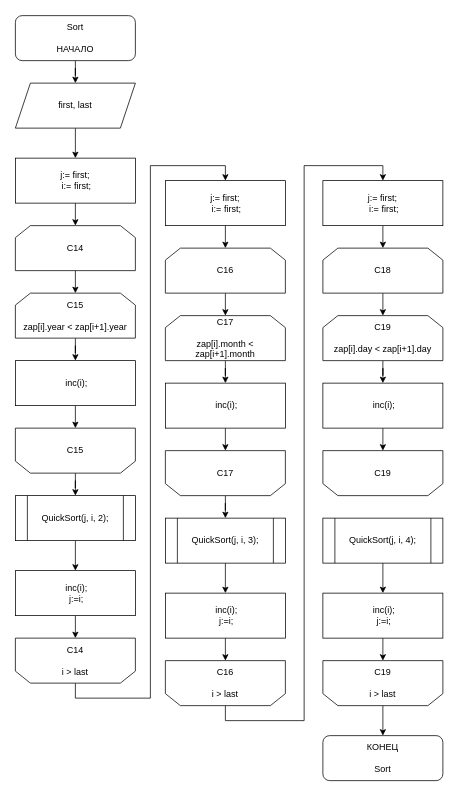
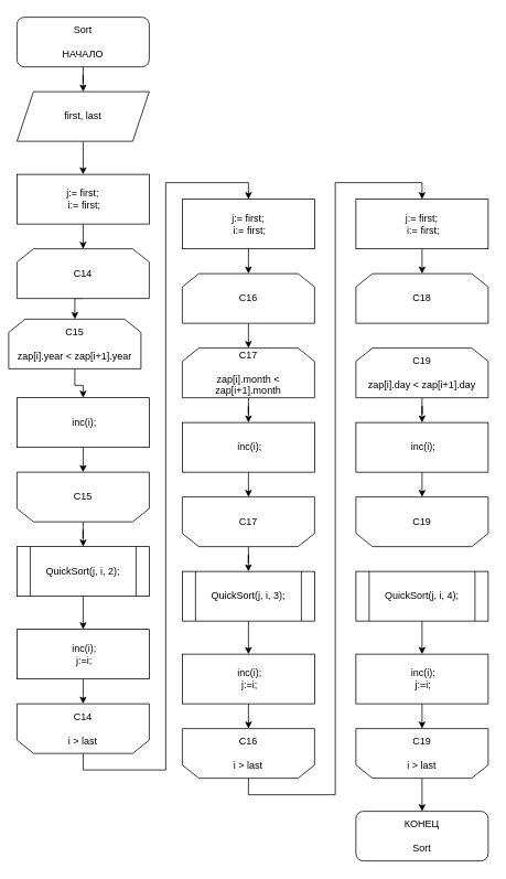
  <mxCell id="0" />
  <mxCell id="1" parent="0" />
  <mxCell id="2" style="edgeStyle=orthogonalEdgeStyle;rounded=0;orthogonalLoop=1;jettySize=auto;html=1;exitX=0.5;exitY=1;exitDx=0;exitDy=0;" parent="1" source="3" target="5" edge="1"><mxGeometry relative="1" as="geometry" /></mxCell>
  <mxCell id="3" value="Sort&lt;br&gt;&lt;br&gt;НАЧАЛО" style="rounded=1;whiteSpace=wrap;html=1;" parent="1" vertex="1"><mxGeometry x="20" y="20" width="160" height="60" as="geometry" /></mxCell>
  <mxCell id="4" style="edgeStyle=orthogonalEdgeStyle;rounded=0;orthogonalLoop=1;jettySize=auto;html=1;exitX=0.5;exitY=1;exitDx=0;exitDy=0;entryX=0.5;entryY=0;entryDx=0;entryDy=0;" parent="1" source="5" target="7" edge="1"><mxGeometry relative="1" as="geometry" /></mxCell>
  <mxCell id="5" value="first, last" style="shape=parallelogram;perimeter=parallelogramPerimeter;whiteSpace=wrap;html=1;fixedSize=1;" parent="1" vertex="1"><mxGeometry x="20" y="110" width="160" height="60" as="geometry" /></mxCell>
  <mxCell id="6" style="edgeStyle=orthogonalEdgeStyle;rounded=0;orthogonalLoop=1;jettySize=auto;html=1;exitX=0.5;exitY=1;exitDx=0;exitDy=0;entryX=0.5;entryY=0;entryDx=0;entryDy=0;" parent="1" source="7" target="9" edge="1"><mxGeometry relative="1" as="geometry" /></mxCell>
  <mxCell id="7" value="&lt;div&gt;j:= first;&lt;/div&gt;&lt;div&gt;&amp;nbsp;i:= first;&lt;/div&gt;" style="rounded=0;whiteSpace=wrap;html=1;" parent="1" vertex="1"><mxGeometry x="20" y="210" width="160" height="60" as="geometry" /></mxCell>
  <mxCell id="8" style="edgeStyle=orthogonalEdgeStyle;rounded=0;orthogonalLoop=1;jettySize=auto;html=1;exitX=0.5;exitY=1;exitDx=0;exitDy=0;entryX=0.5;entryY=0;entryDx=0;entryDy=0;" parent="1" source="9" target="11" edge="1"><mxGeometry relative="1" as="geometry" /></mxCell>
  <mxCell id="9" value="C14" style="shape=loopLimit;whiteSpace=wrap;html=1;" parent="1" vertex="1"><mxGeometry x="20" y="300" width="160" height="60" as="geometry" /></mxCell>
  <mxCell id="10" style="edgeStyle=orthogonalEdgeStyle;rounded=0;orthogonalLoop=1;jettySize=auto;html=1;exitX=0.5;exitY=1;exitDx=0;exitDy=0;" parent="1" source="11" target="13" edge="1"><mxGeometry relative="1" as="geometry" /></mxCell>
- <mxCell id="11" value="C15&lt;br&gt;&lt;br&gt;zap[i].year &amp;lt; zap[i+1].year" style="shape=loopLimit;whiteSpace=wrap;html=1;" parent="1" vertex="1"><mxGeometry x="20" y="390" width="160" height="60" as="geometry" /></mxCell>
+ <mxCell id="11" value="C15&lt;br&gt;&lt;br&gt;zap[i].year &amp;lt; zap[i+1].year" style="shape=loopLimit;whiteSpace=wrap;html=1;" parent="1" vertex="1"><mxGeometry x="10" y="385" width="160" height="60" as="geometry" /></mxCell>
  <mxCell id="12" style="edgeStyle=orthogonalEdgeStyle;rounded=0;orthogonalLoop=1;jettySize=auto;html=1;exitX=0.5;exitY=1;exitDx=0;exitDy=0;entryX=0.5;entryY=1;entryDx=0;entryDy=0;" parent="1" source="13" target="15" edge="1"><mxGeometry relative="1" as="geometry" /></mxCell>
  <mxCell id="13" value="&amp;nbsp;inc(i);" style="rounded=0;whiteSpace=wrap;html=1;" parent="1" vertex="1"><mxGeometry x="20" y="480" width="160" height="60" as="geometry" /></mxCell>
  <mxCell id="14" style="edgeStyle=orthogonalEdgeStyle;rounded=0;orthogonalLoop=1;jettySize=auto;html=1;exitX=0.5;exitY=0;exitDx=0;exitDy=0;" parent="1" source="15" target="17" edge="1"><mxGeometry relative="1" as="geometry" /></mxCell>
  <mxCell id="15" value="C15" style="shape=loopLimit;whiteSpace=wrap;html=1;direction=west;" parent="1" vertex="1"><mxGeometry x="20" y="570" width="160" height="60" as="geometry" /></mxCell>
  <mxCell id="16" style="edgeStyle=orthogonalEdgeStyle;rounded=0;orthogonalLoop=1;jettySize=auto;html=1;exitX=0.5;exitY=1;exitDx=0;exitDy=0;" parent="1" source="17" target="19" edge="1"><mxGeometry relative="1" as="geometry" /></mxCell>
  <mxCell id="17" value="QuickSort(j, i, 2);" style="shape=process;whiteSpace=wrap;html=1;backgroundOutline=1;" parent="1" vertex="1"><mxGeometry x="20" y="660" width="160" height="60" as="geometry" /></mxCell>
  <mxCell id="18" style="edgeStyle=orthogonalEdgeStyle;rounded=0;orthogonalLoop=1;jettySize=auto;html=1;exitX=0.5;exitY=1;exitDx=0;exitDy=0;entryX=0.5;entryY=1;entryDx=0;entryDy=0;" parent="1" source="19" target="21" edge="1"><mxGeometry relative="1" as="geometry" /></mxCell>
  <mxCell id="19" value="&amp;nbsp;inc(i);&lt;br&gt;&amp;nbsp;j:=i;" style="rounded=0;whiteSpace=wrap;html=1;" parent="1" vertex="1"><mxGeometry x="20" y="760" width="160" height="60" as="geometry" /></mxCell>
  <mxCell id="20" style="edgeStyle=orthogonalEdgeStyle;rounded=0;orthogonalLoop=1;jettySize=auto;html=1;exitX=0.5;exitY=0;exitDx=0;exitDy=0;entryX=0.5;entryY=0;entryDx=0;entryDy=0;" parent="1" source="21" target="23" edge="1"><mxGeometry relative="1" as="geometry" /></mxCell>
  <mxCell id="21" value="C14&lt;br&gt;&lt;br&gt;i &amp;gt; last" style="shape=loopLimit;whiteSpace=wrap;html=1;direction=west;" parent="1" vertex="1"><mxGeometry x="20" y="850" width="160" height="60" as="geometry" /></mxCell>
  <mxCell id="22" style="edgeStyle=orthogonalEdgeStyle;rounded=0;orthogonalLoop=1;jettySize=auto;html=1;exitX=0.5;exitY=1;exitDx=0;exitDy=0;entryX=0.5;entryY=0;entryDx=0;entryDy=0;" parent="1" source="23" target="25" edge="1"><mxGeometry relative="1" as="geometry" /></mxCell>
  <mxCell id="23" value="&lt;div&gt;j:= first;&lt;/div&gt;&lt;div&gt;&amp;nbsp;i:= first;&lt;/div&gt;" style="rounded=0;whiteSpace=wrap;html=1;" parent="1" vertex="1"><mxGeometry x="220" y="240" width="160" height="60" as="geometry" /></mxCell>
  <mxCell id="24" style="edgeStyle=orthogonalEdgeStyle;rounded=0;orthogonalLoop=1;jettySize=auto;html=1;exitX=0.5;exitY=1;exitDx=0;exitDy=0;entryX=0.5;entryY=0;entryDx=0;entryDy=0;" parent="1" source="25" target="27" edge="1"><mxGeometry relative="1" as="geometry" /></mxCell>
  <mxCell id="25" value="C16" style="shape=loopLimit;whiteSpace=wrap;html=1;" parent="1" vertex="1"><mxGeometry x="220" y="330" width="160" height="60" as="geometry" /></mxCell>
  <mxCell id="26" style="edgeStyle=orthogonalEdgeStyle;rounded=0;orthogonalLoop=1;jettySize=auto;html=1;exitX=0.5;exitY=1;exitDx=0;exitDy=0;" parent="1" source="27" target="29" edge="1"><mxGeometry relative="1" as="geometry" /></mxCell>
  <mxCell id="27" value="C17&lt;br&gt;&lt;br&gt;zap[i].month &amp;lt; zap[i+1].month" style="shape=loopLimit;whiteSpace=wrap;html=1;" parent="1" vertex="1"><mxGeometry x="220" y="420" width="160" height="60" as="geometry" /></mxCell>
  <mxCell id="28" style="edgeStyle=orthogonalEdgeStyle;rounded=0;orthogonalLoop=1;jettySize=auto;html=1;exitX=0.5;exitY=1;exitDx=0;exitDy=0;entryX=0.5;entryY=1;entryDx=0;entryDy=0;" parent="1" source="29" target="31" edge="1"><mxGeometry relative="1" as="geometry" /></mxCell>
  <mxCell id="29" value="&amp;nbsp;inc(i);" style="rounded=0;whiteSpace=wrap;html=1;" parent="1" vertex="1"><mxGeometry x="220" y="510" width="160" height="60" as="geometry" /></mxCell>
  <mxCell id="30" style="edgeStyle=orthogonalEdgeStyle;rounded=0;orthogonalLoop=1;jettySize=auto;html=1;exitX=0.5;exitY=0;exitDx=0;exitDy=0;" parent="1" source="31" target="33" edge="1"><mxGeometry relative="1" as="geometry" /></mxCell>
  <mxCell id="31" value="C17" style="shape=loopLimit;whiteSpace=wrap;html=1;direction=west;" parent="1" vertex="1"><mxGeometry x="220" y="600" width="160" height="60" as="geometry" /></mxCell>
  <mxCell id="32" style="edgeStyle=orthogonalEdgeStyle;rounded=0;orthogonalLoop=1;jettySize=auto;html=1;exitX=0.5;exitY=1;exitDx=0;exitDy=0;" parent="1" source="33" target="35" edge="1"><mxGeometry relative="1" as="geometry" /></mxCell>
  <mxCell id="33" value="QuickSort(j, i, 3);" style="shape=process;whiteSpace=wrap;html=1;backgroundOutline=1;" parent="1" vertex="1"><mxGeometry x="220" y="690" width="160" height="60" as="geometry" /></mxCell>
  <mxCell id="34" style="edgeStyle=orthogonalEdgeStyle;rounded=0;orthogonalLoop=1;jettySize=auto;html=1;exitX=0.5;exitY=1;exitDx=0;exitDy=0;entryX=0.5;entryY=1;entryDx=0;entryDy=0;" parent="1" source="35" target="37" edge="1"><mxGeometry relative="1" as="geometry" /></mxCell>
  <mxCell id="35" value="&amp;nbsp;inc(i);&lt;br&gt;&amp;nbsp;j:=i;" style="rounded=0;whiteSpace=wrap;html=1;" parent="1" vertex="1"><mxGeometry x="220" y="790" width="160" height="60" as="geometry" /></mxCell>
  <mxCell id="36" style="edgeStyle=orthogonalEdgeStyle;rounded=0;orthogonalLoop=1;jettySize=auto;html=1;exitX=0.5;exitY=0;exitDx=0;exitDy=0;entryX=0.5;entryY=0;entryDx=0;entryDy=0;" parent="1" source="37" target="39" edge="1"><mxGeometry relative="1" as="geometry" /></mxCell>
  <mxCell id="37" value="C16&lt;br&gt;&lt;br&gt;i &amp;gt; last" style="shape=loopLimit;whiteSpace=wrap;html=1;direction=west;" parent="1" vertex="1"><mxGeometry x="220" y="880" width="160" height="60" as="geometry" /></mxCell>
  <mxCell id="38" style="edgeStyle=orthogonalEdgeStyle;rounded=0;orthogonalLoop=1;jettySize=auto;html=1;exitX=0.5;exitY=1;exitDx=0;exitDy=0;entryX=0.5;entryY=0;entryDx=0;entryDy=0;" parent="1" source="39" target="41" edge="1"><mxGeometry relative="1" as="geometry" /></mxCell>
  <mxCell id="39" value="&lt;div&gt;j:= first;&lt;/div&gt;&lt;div&gt;&amp;nbsp;i:= first;&lt;/div&gt;" style="rounded=0;whiteSpace=wrap;html=1;" parent="1" vertex="1"><mxGeometry x="430" y="240" width="160" height="60" as="geometry" /></mxCell>
- <mxCell id="40" style="edgeStyle=orthogonalEdgeStyle;rounded=0;orthogonalLoop=1;jettySize=auto;html=1;exitX=0.5;exitY=1;exitDx=0;exitDy=0;entryX=0.5;entryY=0;entryDx=0;entryDy=0;" parent="1" source="41" target="43" edge="1"><mxGeometry relative="1" as="geometry" /></mxCell>
  <mxCell id="41" value="C18" style="shape=loopLimit;whiteSpace=wrap;html=1;" parent="1" vertex="1"><mxGeometry x="430" y="330" width="160" height="60" as="geometry" /></mxCell>
  <mxCell id="42" style="edgeStyle=orthogonalEdgeStyle;rounded=0;orthogonalLoop=1;jettySize=auto;html=1;exitX=0.5;exitY=1;exitDx=0;exitDy=0;" parent="1" source="43" target="45" edge="1"><mxGeometry relative="1" as="geometry" /></mxCell>
  <mxCell id="43" value="C19&lt;br&gt;&lt;br&gt;zap[i].day &amp;lt; zap[i+1].day" style="shape=loopLimit;whiteSpace=wrap;html=1;" parent="1" vertex="1"><mxGeometry x="430" y="420" width="160" height="60" as="geometry" /></mxCell>
  <mxCell id="44" style="edgeStyle=orthogonalEdgeStyle;rounded=0;orthogonalLoop=1;jettySize=auto;html=1;exitX=0.5;exitY=1;exitDx=0;exitDy=0;entryX=0.5;entryY=1;entryDx=0;entryDy=0;" parent="1" source="45" target="46" edge="1"><mxGeometry relative="1" as="geometry" /></mxCell>
  <mxCell id="45" value="&amp;nbsp;inc(i);" style="rounded=0;whiteSpace=wrap;html=1;" parent="1" vertex="1"><mxGeometry x="430" y="510" width="160" height="60" as="geometry" /></mxCell>
  <mxCell id="46" value="C19" style="shape=loopLimit;whiteSpace=wrap;html=1;direction=west;" parent="1" vertex="1"><mxGeometry x="430" y="600" width="160" height="60" as="geometry" /></mxCell>
  <mxCell id="47" style="edgeStyle=orthogonalEdgeStyle;rounded=0;orthogonalLoop=1;jettySize=auto;html=1;exitX=0.5;exitY=1;exitDx=0;exitDy=0;" parent="1" source="48" target="50" edge="1"><mxGeometry relative="1" as="geometry" /></mxCell>
  <mxCell id="48" value="QuickSort(j, i, 4);" style="shape=process;whiteSpace=wrap;html=1;backgroundOutline=1;" parent="1" vertex="1"><mxGeometry x="430" y="690" width="160" height="60" as="geometry" /></mxCell>
  <mxCell id="49" style="edgeStyle=orthogonalEdgeStyle;rounded=0;orthogonalLoop=1;jettySize=auto;html=1;exitX=0.5;exitY=1;exitDx=0;exitDy=0;entryX=0.5;entryY=1;entryDx=0;entryDy=0;" parent="1" source="50" target="52" edge="1"><mxGeometry relative="1" as="geometry" /></mxCell>
  <mxCell id="50" value="&amp;nbsp;inc(i);&lt;br&gt;&amp;nbsp;j:=i;" style="rounded=0;whiteSpace=wrap;html=1;" parent="1" vertex="1"><mxGeometry x="430" y="790" width="160" height="60" as="geometry" /></mxCell>
  <mxCell id="51" style="edgeStyle=orthogonalEdgeStyle;rounded=0;orthogonalLoop=1;jettySize=auto;html=1;exitX=0.5;exitY=0;exitDx=0;exitDy=0;entryX=0.5;entryY=0;entryDx=0;entryDy=0;" parent="1" source="52" target="53" edge="1"><mxGeometry relative="1" as="geometry" /></mxCell>
  <mxCell id="52" value="C19&lt;br&gt;&lt;br&gt;i &amp;gt; last" style="shape=loopLimit;whiteSpace=wrap;html=1;direction=west;" parent="1" vertex="1"><mxGeometry x="430" y="880" width="160" height="60" as="geometry" /></mxCell>
  <mxCell id="53" value="КОНЕЦ&lt;br&gt;&lt;br&gt;Sort" style="rounded=1;whiteSpace=wrap;html=1;" parent="1" vertex="1"><mxGeometry x="430" y="980" width="160" height="60" as="geometry" /></mxCell>
